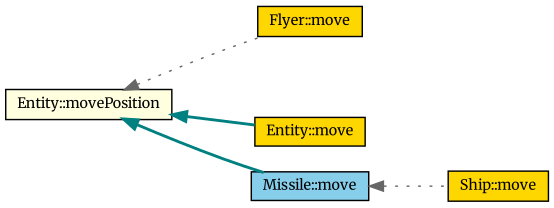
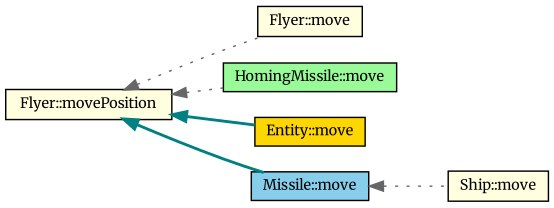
  digraph {
    fontname=Merriweather
    rankdir=LR
    node [color=black fillcolor=lightyellow fontname=Merriweather fontsize=10 shape=record style=filled]
    edge [color=gray40 dir=back fontname=Merriweather fontsize=10 labelfontname=Helvetica labelfontsize=10 style=dotted]
-   n1 [fontcolor=black height=0.2 label="Entity::movePosition" width=0.4]
-   n2 [fillcolor=gold height=0.2 label="Flyer::move" width=0.4]
+   n1 [fontcolor=black height=0.2 label="Flyer::movePosition" width=0.4]
+   n2 [height=0.2 label="Flyer::move" width=0.4]
+   n3 [fillcolor=palegreen height=0.2 label="HomingMissile::move" width=0.4]
    n4 [fillcolor=gold height=0.2 label="Entity::move" width=0.4]
    n5 [fillcolor=skyblue height=0.2 label="Missile::move" width=0.4]
-   n6 [fillcolor=gold height=0.2 label="Ship::move" width=0.4]
+   n6 [height=0.2 label="Ship::move" width=0.4]
    n1 -> n2
+   n1 -> n3
    n1 -> n4 [color=teal style=bold]
    n1 -> n5 [color=teal style=bold]
    n5 -> n6
  }
